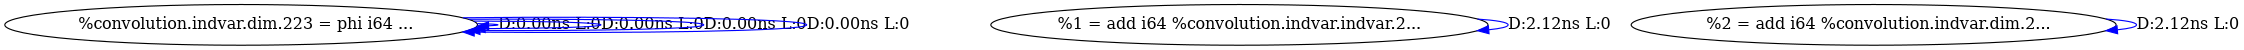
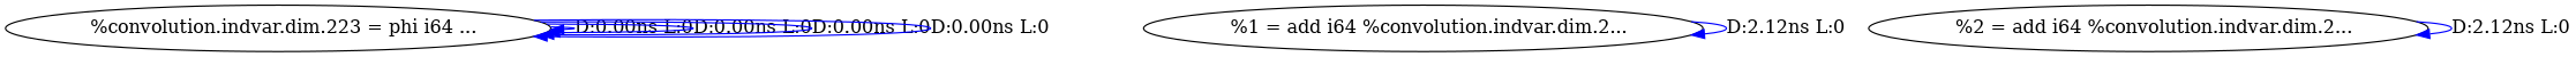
  digraph {
    edge [color=blue]
    n1 [label="  %convolution.indvar.dim.223 = phi i64 ..."]
-   n2 [label="%1 = add i64 %convolution.indvar.indvar.2..."]
+   n2 [label="  %1 = add i64 %convolution.indvar.dim.2..."]
    n3 [label="  %2 = add i64 %convolution.indvar.dim.2..."]
    n1 -> n1 [label="D:0.00ns L:0"]
    n1 -> n1 [label="D:0.00ns L:0"]
    n1 -> n1 [label="D:0.00ns L:0"]
    n1 -> n1 [label="D:0.00ns L:0"]
    n2 -> n2 [label="D:2.12ns L:0"]
    n3 -> n3 [label="D:2.12ns L:0"]
  }
